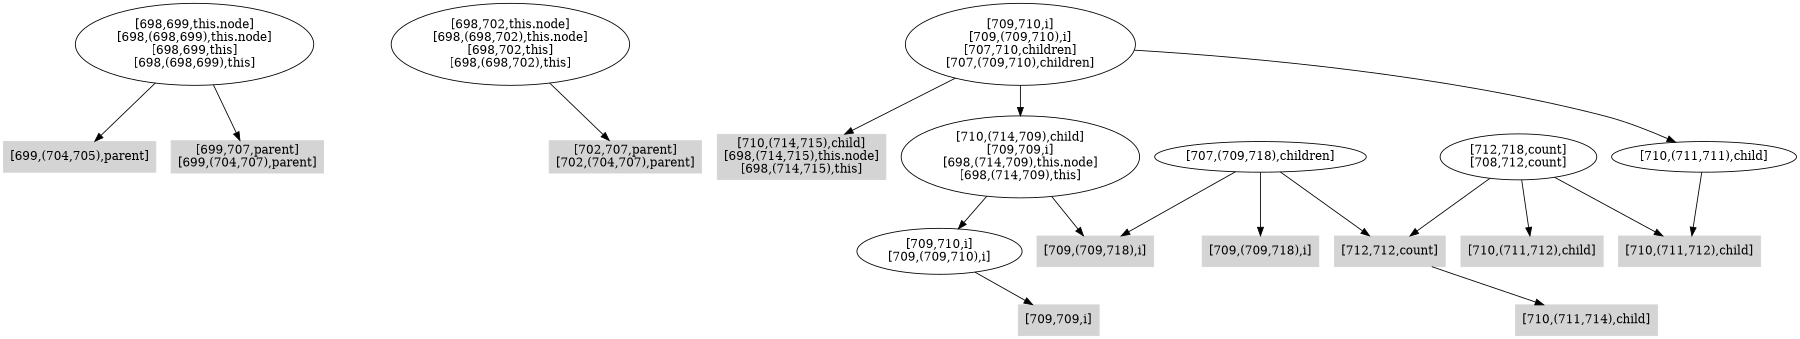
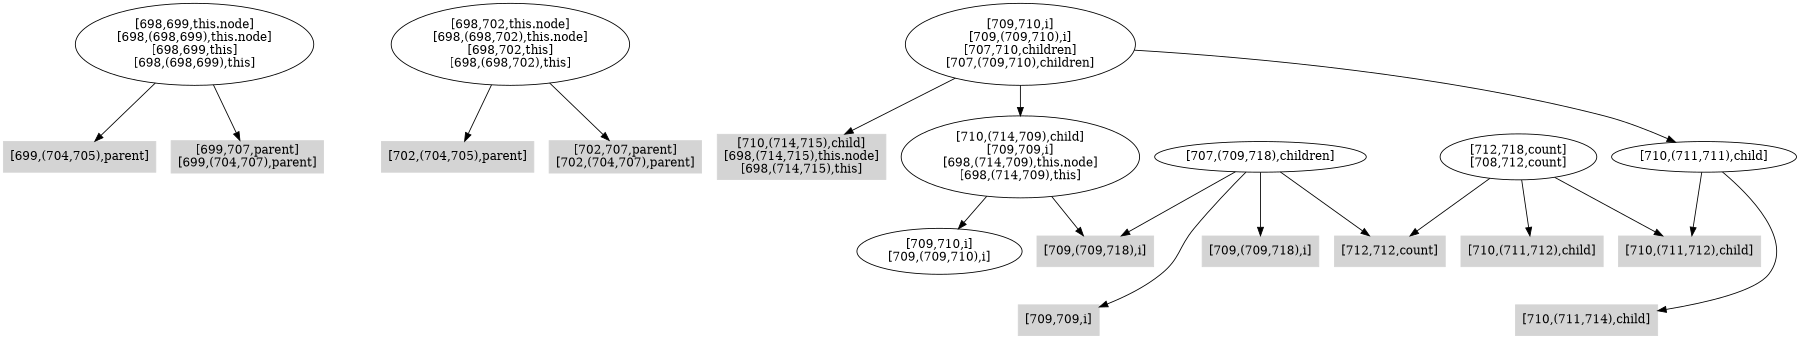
  digraph {
    node [color=".0 .0 .83" shape=box style=filled]
    n1 [label="[699,(704,705),parent]"]
    n2 [label="[699,707,parent]\n[699,(704,707),parent]"]
    n3 [label="[698,699,this.node]\n[698,(698,699),this.node]\n[698,699,this]\n[698,(698,699),this]" color="" shape="" style=""]
+   n4 [label="[702,(704,705),parent]"]
    n5 [label="[702,707,parent]\n[702,(704,707),parent]"]
    n6 [label="[698,702,this.node]\n[698,(698,702),this.node]\n[698,702,this]\n[698,(698,702),this]" color="" shape="" style=""]
    n7 [label="[710,(714,715),child]\n[698,(714,715),this.node]\n[698,(714,715),this]"]
    n8 [label="[712,712,count]"]
    n9 [label="[709,709,i]"]
    n10 [label="[709,710,i]\n[709,(709,710),i]" color="" shape="" style=""]
    n11 [label="[709,(709,718),i]"]
    n12 [label="[710,(714,709),child]\n[709,709,i]\n[698,(714,709),this.node]\n[698,(714,709),this]" color="" shape="" style=""]
    n13 [label="[710,(711,712),child]"]
    n14 [label="[710,(711,712),child]"]
    n15 [label="[712,718,count]\n[708,712,count]" color="" shape="" style=""]
    n16 [label="[710,(711,714),child]"]
    n17 [label="[710,(711,711),child]" color="" shape="" style=""]
    n18 [label="[709,710,i]\n[709,(709,710),i]\n[707,710,children]\n[707,(709,710),children]" color="" shape="" style=""]
    n19 [label="[709,(709,718),i]"]
    n20 [label="[707,(709,718),children]" color="" shape="" style=""]
    n3 -> n1
    n3 -> n2
+   n6 -> n4
    n6 -> n5
-   n10 -> n9
+   n20 -> n9
    n12 -> n10
    n12 -> n11
    n15 -> n8
    n15 -> n13
    n15 -> n14
    n17 -> n14
-   n8 -> n16
+   n17 -> n16
    n18 -> n7
    n18 -> n12
    n18 -> n17
    n20 -> n8
    n20 -> n11
    n20 -> n19
  }
